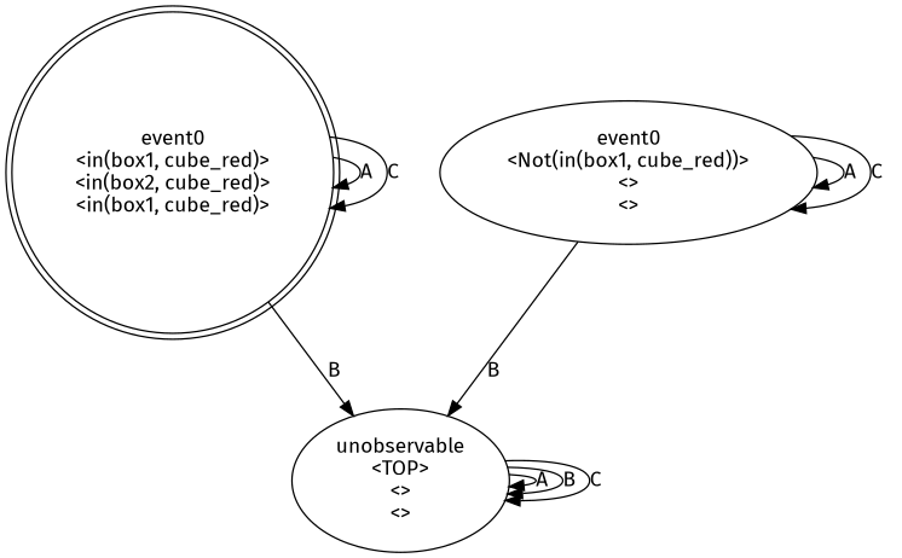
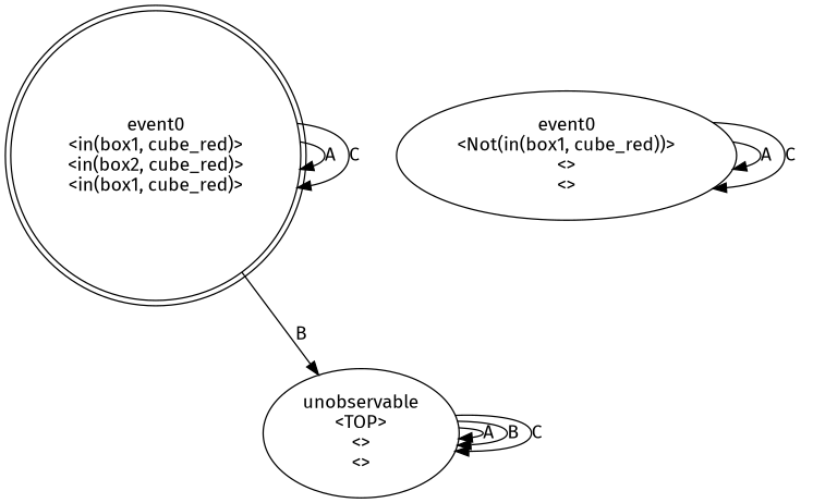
  digraph {
    fontname="Fira Sans"
    node [fontname="Fira Sans"]
    edge [fontname="Fira Sans"]
    n1 [label="event0\n<in(box1, cube_red)>\n<in(box2, cube_red)>\n<in(box1, cube_red)>" shape=doublecircle]
    n2 [label="unobservable\n<TOP>\n<>\n<>"]
    n3 [label="event0\n<Not(in(box1, cube_red))>\n<>\n<>"]
    n1 -> n1 [label=A]
    n1 -> n1 [label=C]
    n1 -> n2 [label=B]
    n2 -> n2 [label=A]
    n2 -> n2 [label=B]
    n2 -> n2 [label=C]
-   n3 -> n2 [label=B]
    n3 -> n3 [label=A]
    n3 -> n3 [label=C]
  }
